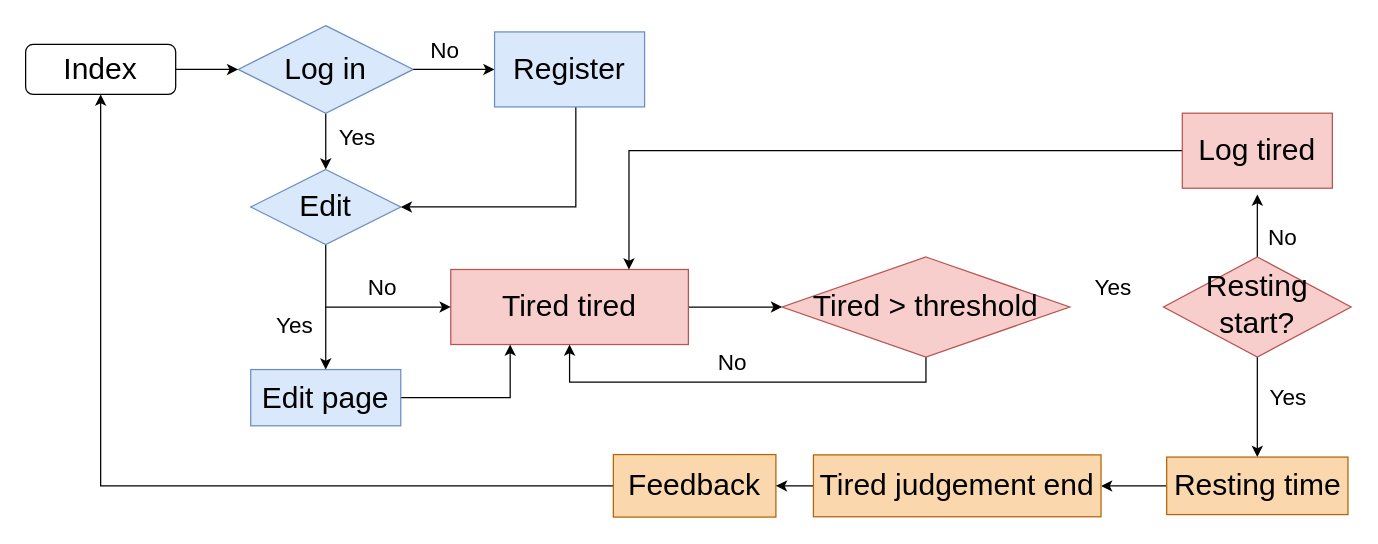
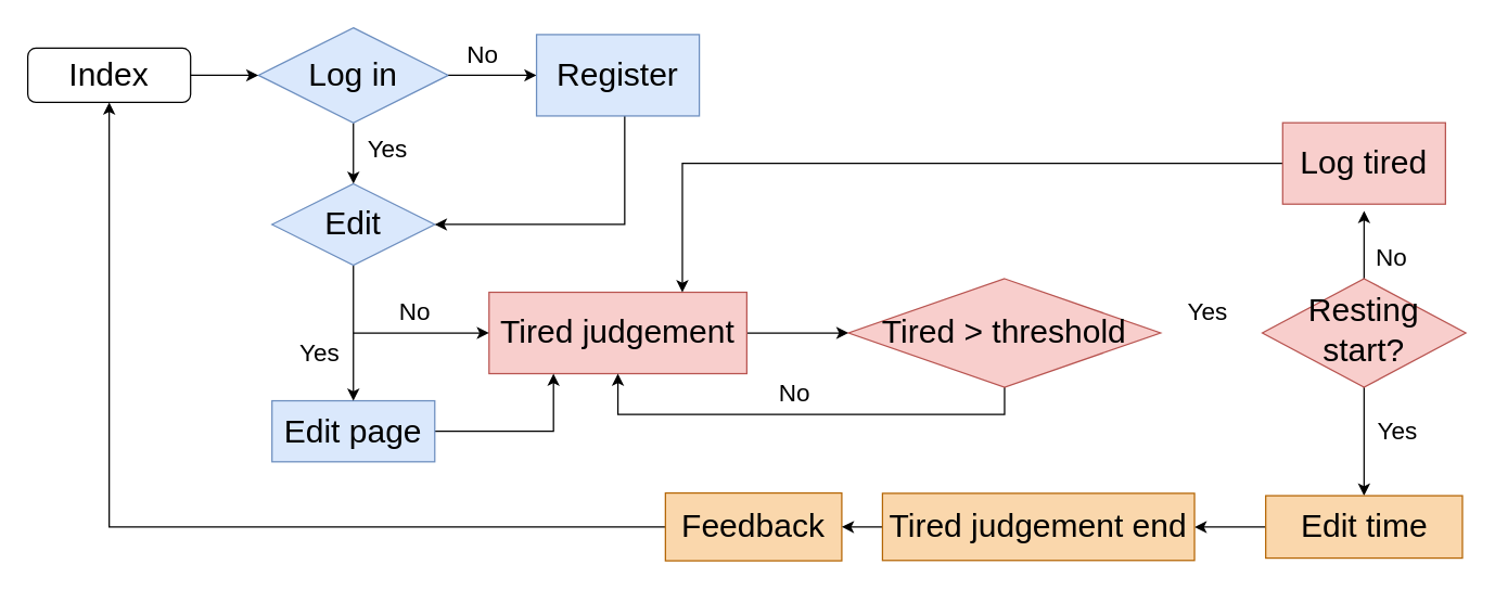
  <mxCell id="0" />
  <mxCell id="1" parent="0" />
  <mxCell id="2" value="&lt;font style=&quot;vertical-align: inherit;&quot;&gt;&lt;font style=&quot;vertical-align: inherit; font-size: 24px;&quot;&gt;Index&lt;/font&gt;&lt;/font&gt;" style="rounded=1;whiteSpace=wrap;html=1;fontSize=12;glass=0;strokeWidth=1;shadow=0;" parent="1" vertex="1"><mxGeometry x="20" y="35" width="120" height="40" as="geometry" /></mxCell>
  <mxCell id="3" style="edgeStyle=orthogonalEdgeStyle;rounded=0;orthogonalLoop=1;jettySize=auto;html=1;" edge="1" parent="1" source="5"><mxGeometry relative="1" as="geometry"><mxPoint x="1005" y="155" as="targetPoint" /></mxGeometry></mxCell>
  <mxCell id="4" style="edgeStyle=orthogonalEdgeStyle;rounded=0;orthogonalLoop=1;jettySize=auto;html=1;entryX=0.5;entryY=0;entryDx=0;entryDy=0;" edge="1" parent="1" source="5" target="17"><mxGeometry relative="1" as="geometry" /></mxCell>
  <mxCell id="5" value="&lt;font style=&quot;font-size: 24px;&quot;&gt;Resting start?&lt;/font&gt;" style="rhombus;whiteSpace=wrap;html=1;shadow=0;fontFamily=Helvetica;fontSize=12;align=center;strokeWidth=1;spacing=6;spacingTop=-4;container=0;fillColor=#f8cecc;strokeColor=#b85450;" parent="1" vertex="1"><mxGeometry x="930" y="205" width="150" height="80" as="geometry" /></mxCell>
  <mxCell id="6" value="" style="edgeStyle=orthogonalEdgeStyle;rounded=0;orthogonalLoop=1;jettySize=auto;html=1;exitX=0.5;exitY=1;exitDx=0;exitDy=0;exitPerimeter=0;entryX=0.5;entryY=0;entryDx=0;entryDy=0;" parent="1" source="7" target="21" edge="1"><mxGeometry relative="1" as="geometry"><Array as="points"><mxPoint x="260" y="115" /><mxPoint x="260" y="115" /></Array><mxPoint x="270" y="145" as="targetPoint" /></mxGeometry></mxCell>
  <mxCell id="7" value="&lt;font style=&quot;font-size: 24px;&quot;&gt;Log in&lt;/font&gt;" style="strokeWidth=1;html=1;shape=mxgraph.flowchart.decision;whiteSpace=wrap;fillColor=#dae8fc;strokeColor=#6c8ebf;" parent="1" vertex="1"><mxGeometry x="190" y="20" width="140" height="70" as="geometry" /></mxCell>
  <mxCell id="8" style="edgeStyle=orthogonalEdgeStyle;rounded=0;orthogonalLoop=1;jettySize=auto;html=1;exitX=1;exitY=0.5;exitDx=0;exitDy=0;entryX=0;entryY=0.5;entryDx=0;entryDy=0;entryPerimeter=0;" parent="1" source="2" target="7" edge="1"><mxGeometry relative="1" as="geometry" /></mxCell>
  <mxCell id="9" value="&lt;font style=&quot;font-size: 18px;&quot;&gt;Yes&lt;/font&gt;" style="text;html=1;align=center;verticalAlign=middle;resizable=0;points=[];autosize=1;strokeColor=none;fillColor=none;" parent="1" vertex="1"><mxGeometry x="260" y="95" width="50" height="30" as="geometry" /></mxCell>
  <mxCell id="10" value="&lt;font style=&quot;font-size: 18px;&quot;&gt;No&lt;/font&gt;" style="text;html=1;align=center;verticalAlign=middle;resizable=0;points=[];autosize=1;strokeColor=none;fillColor=none;" parent="1" vertex="1"><mxGeometry x="330" y="25" width="50" height="30" as="geometry" /></mxCell>
  <mxCell id="11" value="" style="edgeStyle=orthogonalEdgeStyle;rounded=0;orthogonalLoop=1;jettySize=auto;html=1;exitX=1;exitY=0.5;exitDx=0;exitDy=0;exitPerimeter=0;entryX=0;entryY=0.5;entryDx=0;entryDy=0;" parent="1" source="7" target="23" edge="1"><mxGeometry relative="1" as="geometry"><mxPoint x="80" y="170" as="sourcePoint" /><mxPoint x="400" y="55" as="targetPoint" /></mxGeometry></mxCell>
  <mxCell id="12" style="edgeStyle=orthogonalEdgeStyle;rounded=0;orthogonalLoop=1;jettySize=auto;html=1;entryX=0;entryY=0.5;entryDx=0;entryDy=0;" edge="1" parent="1" source="13" target="27"><mxGeometry relative="1" as="geometry" /></mxCell>
- <mxCell id="13" value="&lt;font style=&quot;font-size: 24px;&quot;&gt;Tired tired&lt;/font&gt;" style="rounded=0;whiteSpace=wrap;html=1;fillColor=#f8cecc;strokeColor=#b85450;" parent="1" vertex="1"><mxGeometry x="360" y="215" width="190" height="60" as="geometry" /></mxCell>
+ <mxCell id="13" value="&lt;font style=&quot;font-size: 24px;&quot;&gt;Tired judgement&lt;/font&gt;" style="rounded=0;whiteSpace=wrap;html=1;fillColor=#f8cecc;strokeColor=#b85450;" parent="1" vertex="1"><mxGeometry x="360" y="215" width="190" height="60" as="geometry" /></mxCell>
  <mxCell id="14" style="edgeStyle=orthogonalEdgeStyle;rounded=0;orthogonalLoop=1;jettySize=auto;html=1;entryX=0.25;entryY=1;entryDx=0;entryDy=0;" edge="1" parent="1" source="15" target="13"><mxGeometry relative="1" as="geometry" /></mxCell>
  <mxCell id="15" value="&lt;font style=&quot;font-size: 24px;&quot;&gt;Edit page&lt;/font&gt;" style="rounded=0;whiteSpace=wrap;html=1;fillColor=#dae8fc;strokeColor=#6c8ebf;" parent="1" vertex="1"><mxGeometry x="200" y="295" width="120" height="45" as="geometry" /></mxCell>
  <mxCell id="16" value="" style="edgeStyle=orthogonalEdgeStyle;rounded=0;orthogonalLoop=1;jettySize=auto;html=1;" edge="1" parent="1" source="17" target="36"><mxGeometry relative="1" as="geometry" /></mxCell>
- <mxCell id="17" value="&lt;font style=&quot;font-size: 24px;&quot;&gt;Resting time&lt;/font&gt;" style="rounded=0;whiteSpace=wrap;html=1;fillColor=#fad7ac;strokeColor=#b46504;" parent="1" vertex="1"><mxGeometry x="932.5" y="365" width="145" height="46" as="geometry" /></mxCell>
+ <mxCell id="17" value="&lt;font style=&quot;font-size: 24px;&quot;&gt;Edit time&lt;/font&gt;" style="rounded=0;whiteSpace=wrap;html=1;fillColor=#fad7ac;strokeColor=#b46504;" parent="1" vertex="1"><mxGeometry x="932.5" y="365" width="145" height="46" as="geometry" /></mxCell>
  <mxCell id="18" style="edgeStyle=orthogonalEdgeStyle;rounded=0;orthogonalLoop=1;jettySize=auto;html=1;entryX=0.5;entryY=1;entryDx=0;entryDy=0;" edge="1" parent="1" source="19" target="2"><mxGeometry relative="1" as="geometry"><mxPoint x="100" y="95" as="targetPoint" /></mxGeometry></mxCell>
  <mxCell id="19" value="&lt;font style=&quot;font-size: 24px;&quot;&gt;Feedback&lt;/font&gt;" style="rounded=0;whiteSpace=wrap;html=1;fillColor=#fad7ac;strokeColor=#b46504;" parent="1" vertex="1"><mxGeometry x="490" y="363" width="130" height="50" as="geometry" /></mxCell>
  <mxCell id="20" style="edgeStyle=orthogonalEdgeStyle;rounded=0;orthogonalLoop=1;jettySize=auto;html=1;entryX=0.5;entryY=0;entryDx=0;entryDy=0;" edge="1" parent="1" source="21" target="15"><mxGeometry relative="1" as="geometry"><mxPoint x="270" y="265" as="targetPoint" /></mxGeometry></mxCell>
  <mxCell id="21" value="&lt;font style=&quot;font-size: 24px;&quot;&gt;Edit&lt;/font&gt;" style="rhombus;whiteSpace=wrap;html=1;fillColor=#dae8fc;strokeColor=#6c8ebf;" vertex="1" parent="1"><mxGeometry x="200" y="135" width="120" height="60" as="geometry" /></mxCell>
  <mxCell id="22" style="edgeStyle=orthogonalEdgeStyle;rounded=0;orthogonalLoop=1;jettySize=auto;html=1;" edge="1" parent="1"><mxGeometry relative="1" as="geometry"><mxPoint x="460" y="85" as="sourcePoint" /><mxPoint x="320" y="165" as="targetPoint" /><Array as="points"><mxPoint x="460" y="165" /><mxPoint x="320" y="165" /></Array></mxGeometry></mxCell>
  <mxCell id="23" value="&lt;font style=&quot;font-size: 24px;&quot;&gt;Register&lt;/font&gt;" style="rounded=0;whiteSpace=wrap;html=1;fillColor=#dae8fc;strokeColor=#6c8ebf;" vertex="1" parent="1"><mxGeometry x="395" y="25" width="120" height="60" as="geometry" /></mxCell>
  <mxCell id="24" value="&lt;font style=&quot;font-size: 18px;&quot;&gt;Yes&lt;/font&gt;" style="text;html=1;align=center;verticalAlign=middle;resizable=0;points=[];autosize=1;strokeColor=none;fillColor=none;" vertex="1" parent="1"><mxGeometry x="210" y="245" width="50" height="30" as="geometry" /></mxCell>
  <mxCell id="25" value="" style="endArrow=classic;html=1;rounded=0;" edge="1" parent="1"><mxGeometry width="50" height="50" relative="1" as="geometry"><mxPoint x="260" y="245" as="sourcePoint" /><mxPoint x="360" y="245" as="targetPoint" /></mxGeometry></mxCell>
  <mxCell id="26" style="edgeStyle=orthogonalEdgeStyle;rounded=0;orthogonalLoop=1;jettySize=auto;html=1;entryX=0.5;entryY=1;entryDx=0;entryDy=0;exitX=0.5;exitY=1;exitDx=0;exitDy=0;" edge="1" parent="1" source="27" target="13"><mxGeometry relative="1" as="geometry"><Array as="points"><mxPoint x="740" y="305" /><mxPoint x="455" y="305" /></Array></mxGeometry></mxCell>
  <mxCell id="27" value="&lt;font style=&quot;font-size: 24px;&quot;&gt;Tired &amp;gt; threshold&lt;/font&gt;" style="rhombus;whiteSpace=wrap;html=1;fillColor=#f8cecc;strokeColor=#b85450;" vertex="1" parent="1"><mxGeometry x="625" y="205" width="230" height="80" as="geometry" /></mxCell>
  <mxCell id="28" value="&lt;font style=&quot;font-size: 18px;&quot;&gt;No&lt;/font&gt;" style="text;html=1;align=center;verticalAlign=middle;resizable=0;points=[];autosize=1;strokeColor=none;fillColor=none;" vertex="1" parent="1"><mxGeometry x="560" y="275" width="50" height="30" as="geometry" /></mxCell>
  <mxCell id="29" value="&lt;font style=&quot;font-size: 18px;&quot;&gt;Yes&lt;/font&gt;" style="text;html=1;align=center;verticalAlign=middle;whiteSpace=wrap;rounded=0;" vertex="1" parent="1"><mxGeometry x="860" y="215" width="60" height="30" as="geometry" /></mxCell>
  <mxCell id="30" value="&lt;font style=&quot;font-size: 18px;&quot;&gt;No&lt;/font&gt;" style="text;html=1;align=center;verticalAlign=middle;resizable=0;points=[];autosize=1;strokeColor=none;fillColor=none;" vertex="1" parent="1"><mxGeometry x="280" y="215" width="50" height="30" as="geometry" /></mxCell>
  <mxCell id="31" style="edgeStyle=orthogonalEdgeStyle;rounded=0;orthogonalLoop=1;jettySize=auto;html=1;entryX=0.75;entryY=0;entryDx=0;entryDy=0;" edge="1" parent="1" source="32" target="13"><mxGeometry relative="1" as="geometry" /></mxCell>
  <mxCell id="32" value="&lt;font style=&quot;font-size: 24px;&quot;&gt;Log tired&lt;/font&gt;" style="rounded=0;whiteSpace=wrap;html=1;fillColor=#f8cecc;strokeColor=#b85450;" vertex="1" parent="1"><mxGeometry x="945" y="90" width="120" height="60" as="geometry" /></mxCell>
  <mxCell id="33" value="&lt;font style=&quot;font-size: 18px;&quot;&gt;No&lt;/font&gt;" style="text;html=1;align=center;verticalAlign=middle;resizable=0;points=[];autosize=1;strokeColor=none;fillColor=none;" vertex="1" parent="1"><mxGeometry x="1000" y="175" width="50" height="30" as="geometry" /></mxCell>
  <mxCell id="34" value="&lt;font style=&quot;font-size: 18px;&quot;&gt;Yes&lt;/font&gt;" style="text;html=1;align=center;verticalAlign=middle;whiteSpace=wrap;rounded=0;" vertex="1" parent="1"><mxGeometry x="1000" y="302.5" width="60" height="30" as="geometry" /></mxCell>
  <mxCell id="35" style="edgeStyle=orthogonalEdgeStyle;rounded=0;orthogonalLoop=1;jettySize=auto;html=1;entryX=1;entryY=0.5;entryDx=0;entryDy=0;" edge="1" parent="1" source="36" target="19"><mxGeometry relative="1" as="geometry" /></mxCell>
  <mxCell id="36" value="&lt;font style=&quot;font-size: 24px;&quot;&gt;Tired judgement end&lt;/font&gt;" style="whiteSpace=wrap;html=1;fillColor=#fad7ac;strokeColor=#b46504;rounded=0;" vertex="1" parent="1"><mxGeometry x="650" y="363.25" width="230" height="49.5" as="geometry" /></mxCell>
